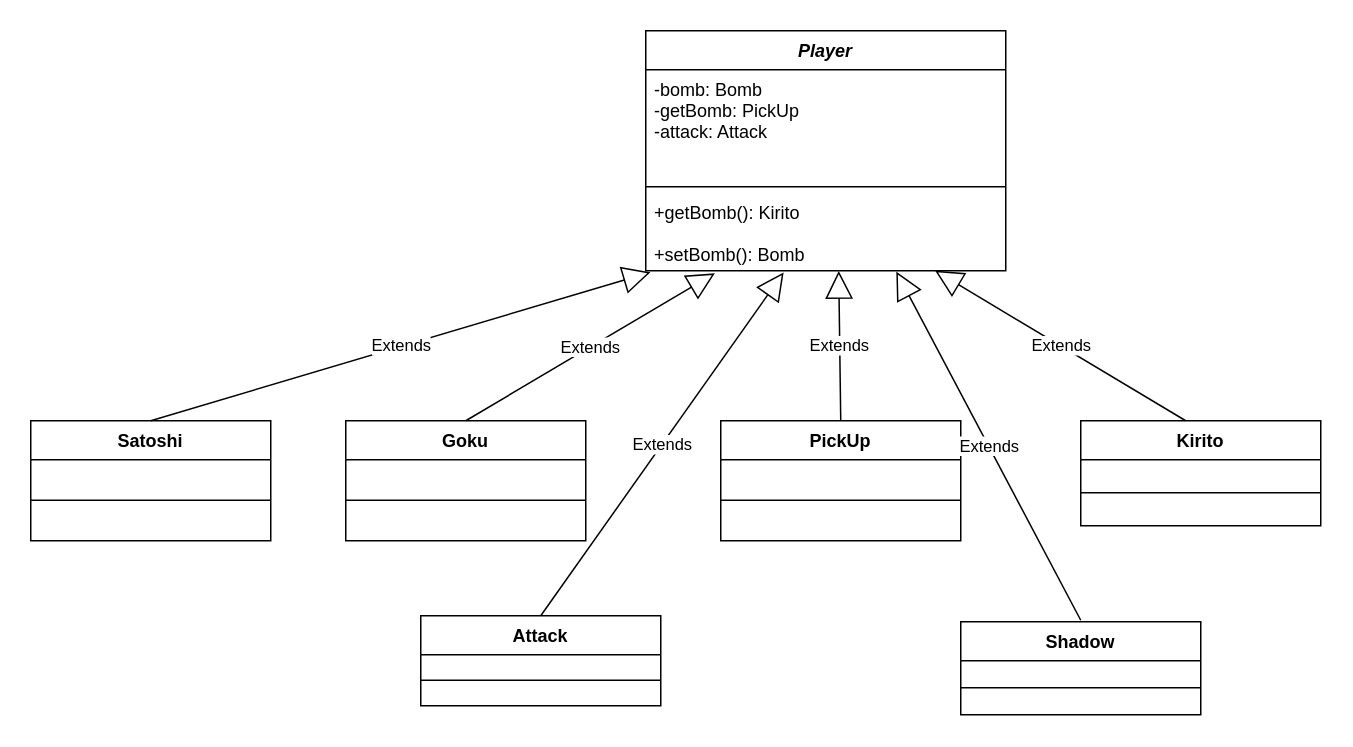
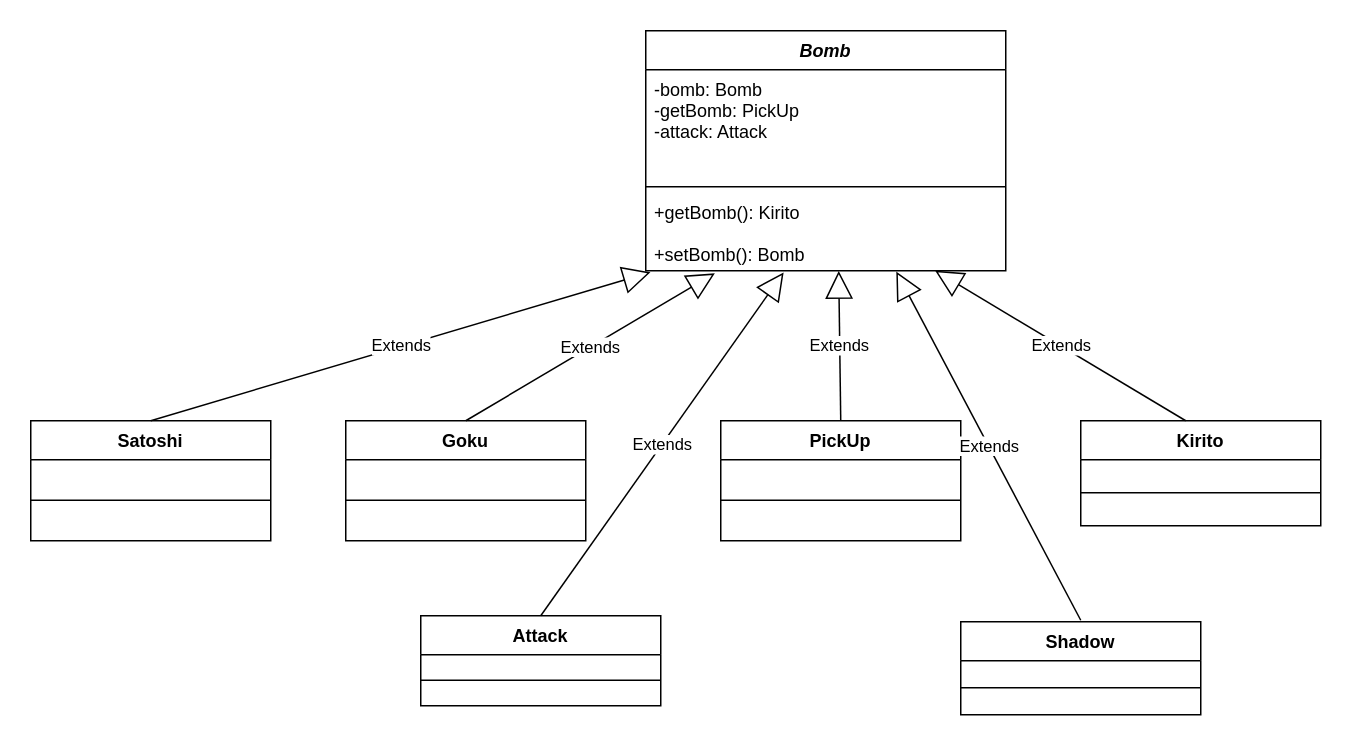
  <mxCell id="0" />
  <mxCell id="1" parent="0" />
- <mxCell id="2" value="Player" style="swimlane;fontStyle=3;align=center;verticalAlign=top;childLayout=stackLayout;horizontal=1;startSize=26;horizontalStack=0;resizeParent=1;resizeParentMax=0;resizeLast=0;collapsible=1;marginBottom=0;" vertex="1" parent="1"><mxGeometry x="430" y="20" width="240" height="160" as="geometry" /></mxCell>
+ <mxCell id="2" value="Bomb" style="swimlane;fontStyle=3;align=center;verticalAlign=top;childLayout=stackLayout;horizontal=1;startSize=26;horizontalStack=0;resizeParent=1;resizeParentMax=0;resizeLast=0;collapsible=1;marginBottom=0;" vertex="1" parent="1"><mxGeometry x="430" y="20" width="240" height="160" as="geometry" /></mxCell>
  <mxCell id="3" value="-bomb: Bomb&#10;-getBomb: PickUp&#10;-attack: Attack&#10;" style="text;strokeColor=none;fillColor=none;align=left;verticalAlign=top;spacingLeft=4;spacingRight=4;overflow=hidden;rotatable=0;points=[[0,0.5],[1,0.5]];portConstraint=eastwest;" vertex="1" parent="2"><mxGeometry y="26" width="240" height="74" as="geometry" /></mxCell>
  <mxCell id="4" value="" style="line;strokeWidth=1;fillColor=none;align=left;verticalAlign=middle;spacingTop=-1;spacingLeft=3;spacingRight=3;rotatable=0;labelPosition=right;points=[];portConstraint=eastwest;" vertex="1" parent="2"><mxGeometry y="100" width="240" height="8" as="geometry" /></mxCell>
  <mxCell id="5" value="+getBomb(): Kirito&#10;&#10;+setBomb(): Bomb" style="text;strokeColor=none;fillColor=none;align=left;verticalAlign=top;spacingLeft=4;spacingRight=4;overflow=hidden;rotatable=0;points=[[0,0.5],[1,0.5]];portConstraint=eastwest;" vertex="1" parent="2"><mxGeometry y="108" width="240" height="52" as="geometry" /></mxCell>
  <mxCell id="6" value="Goku" style="swimlane;fontStyle=1;align=center;verticalAlign=top;childLayout=stackLayout;horizontal=1;startSize=26;horizontalStack=0;resizeParent=1;resizeParentMax=0;resizeLast=0;collapsible=1;marginBottom=0;" vertex="1" parent="1"><mxGeometry x="230" y="280" width="160" height="80" as="geometry" /></mxCell>
  <mxCell id="7" value="Extends" style="endArrow=block;endSize=16;endFill=0;html=1;entryX=0.192;entryY=1.033;entryDx=0;entryDy=0;entryPerimeter=0;" edge="1" parent="6" target="5"><mxGeometry width="160" relative="1" as="geometry"><mxPoint x="80" as="sourcePoint" /><mxPoint x="240" as="targetPoint" /></mxGeometry></mxCell>
  <mxCell id="8" value="" style="line;strokeWidth=1;fillColor=none;align=left;verticalAlign=middle;spacingTop=-1;spacingLeft=3;spacingRight=3;rotatable=0;labelPosition=right;points=[];portConstraint=eastwest;" vertex="1" parent="6"><mxGeometry y="26" width="160" height="54" as="geometry" /></mxCell>
  <mxCell id="9" value="PickUp" style="swimlane;fontStyle=1;align=center;verticalAlign=top;childLayout=stackLayout;horizontal=1;startSize=26;horizontalStack=0;resizeParent=1;resizeParentMax=0;resizeLast=0;collapsible=1;marginBottom=0;" vertex="1" parent="1"><mxGeometry x="480" y="280" width="160" height="80" as="geometry" /></mxCell>
  <mxCell id="10" value="Extends" style="endArrow=block;endSize=16;endFill=0;html=1;entryX=0.536;entryY=1.003;entryDx=0;entryDy=0;entryPerimeter=0;" edge="1" parent="9" target="5"><mxGeometry width="160" relative="1" as="geometry"><mxPoint x="80" as="sourcePoint" /><mxPoint x="78" y="-60" as="targetPoint" /></mxGeometry></mxCell>
  <mxCell id="11" value="" style="line;strokeWidth=1;fillColor=none;align=left;verticalAlign=middle;spacingTop=-1;spacingLeft=3;spacingRight=3;rotatable=0;labelPosition=right;points=[];portConstraint=eastwest;" vertex="1" parent="9"><mxGeometry y="26" width="160" height="54" as="geometry" /></mxCell>
  <mxCell id="12" value="Kirito" style="swimlane;fontStyle=1;align=center;verticalAlign=top;childLayout=stackLayout;horizontal=1;startSize=26;horizontalStack=0;resizeParent=1;resizeParentMax=0;resizeLast=0;collapsible=1;marginBottom=0;" vertex="1" parent="1"><mxGeometry x="720" y="280" width="160" height="70" as="geometry" /></mxCell>
  <mxCell id="13" value="Extends" style="endArrow=block;endSize=16;endFill=0;html=1;entryX=0.804;entryY=1;entryDx=0;entryDy=0;entryPerimeter=0;" edge="1" parent="12" target="5"><mxGeometry width="160" relative="1" as="geometry"><mxPoint x="70" as="sourcePoint" /><mxPoint x="230" as="targetPoint" /></mxGeometry></mxCell>
  <mxCell id="14" value="" style="line;strokeWidth=1;fillColor=none;align=left;verticalAlign=middle;spacingTop=-1;spacingLeft=3;spacingRight=3;rotatable=0;labelPosition=right;points=[];portConstraint=eastwest;" vertex="1" parent="12"><mxGeometry y="26" width="160" height="44" as="geometry" /></mxCell>
  <mxCell id="15" value="Attack" style="swimlane;fontStyle=1;align=center;verticalAlign=top;childLayout=stackLayout;horizontal=1;startSize=26;horizontalStack=0;resizeParent=1;resizeParentMax=0;resizeLast=0;collapsible=1;marginBottom=0;" vertex="1" parent="1"><mxGeometry x="280" y="410" width="160" height="60" as="geometry" /></mxCell>
  <mxCell id="16" value="Extends" style="endArrow=block;endSize=16;endFill=0;html=1;entryX=0.383;entryY=1.022;entryDx=0;entryDy=0;entryPerimeter=0;" edge="1" parent="15" target="5"><mxGeometry width="160" relative="1" as="geometry"><mxPoint x="80" as="sourcePoint" /><mxPoint x="240" as="targetPoint" /></mxGeometry></mxCell>
  <mxCell id="17" value="" style="line;strokeWidth=1;fillColor=none;align=left;verticalAlign=middle;spacingTop=-1;spacingLeft=3;spacingRight=3;rotatable=0;labelPosition=right;points=[];portConstraint=eastwest;" vertex="1" parent="15"><mxGeometry y="26" width="160" height="34" as="geometry" /></mxCell>
  <mxCell id="18" value="Satoshi" style="swimlane;fontStyle=1;align=center;verticalAlign=top;childLayout=stackLayout;horizontal=1;startSize=26;horizontalStack=0;resizeParent=1;resizeParentMax=0;resizeLast=0;collapsible=1;marginBottom=0;" vertex="1" parent="1"><mxGeometry x="20" y="280" width="160" height="80" as="geometry" /></mxCell>
  <mxCell id="19" value="Extends" style="endArrow=block;endSize=16;endFill=0;html=1;entryX=0.013;entryY=1.019;entryDx=0;entryDy=0;entryPerimeter=0;" edge="1" parent="18" target="5"><mxGeometry width="160" relative="1" as="geometry"><mxPoint x="80" as="sourcePoint" /><mxPoint x="80.96" y="-106" as="targetPoint" /></mxGeometry></mxCell>
  <mxCell id="20" value="" style="line;strokeWidth=1;fillColor=none;align=left;verticalAlign=middle;spacingTop=-1;spacingLeft=3;spacingRight=3;rotatable=0;labelPosition=right;points=[];portConstraint=eastwest;" vertex="1" parent="18"><mxGeometry y="26" width="160" height="54" as="geometry" /></mxCell>
  <mxCell id="21" value="Shadow" style="swimlane;fontStyle=1;align=center;verticalAlign=top;childLayout=stackLayout;horizontal=1;startSize=26;horizontalStack=0;resizeParent=1;resizeParentMax=0;resizeLast=0;collapsible=1;marginBottom=0;" vertex="1" parent="1"><mxGeometry x="640" y="414" width="160" height="62" as="geometry" /></mxCell>
  <mxCell id="22" value="" style="line;strokeWidth=1;fillColor=none;align=left;verticalAlign=middle;spacingTop=-1;spacingLeft=3;spacingRight=3;rotatable=0;labelPosition=right;points=[];portConstraint=eastwest;" vertex="1" parent="21"><mxGeometry y="26" width="160" height="36" as="geometry" /></mxCell>
  <mxCell id="23" value="Extends" style="endArrow=block;endSize=16;endFill=0;html=1;entryX=0.696;entryY=1.011;entryDx=0;entryDy=0;entryPerimeter=0;" edge="1" parent="21" target="5"><mxGeometry width="160" relative="1" as="geometry"><mxPoint x="80" y="-1" as="sourcePoint" /><mxPoint x="240" y="-1" as="targetPoint" /></mxGeometry></mxCell>
